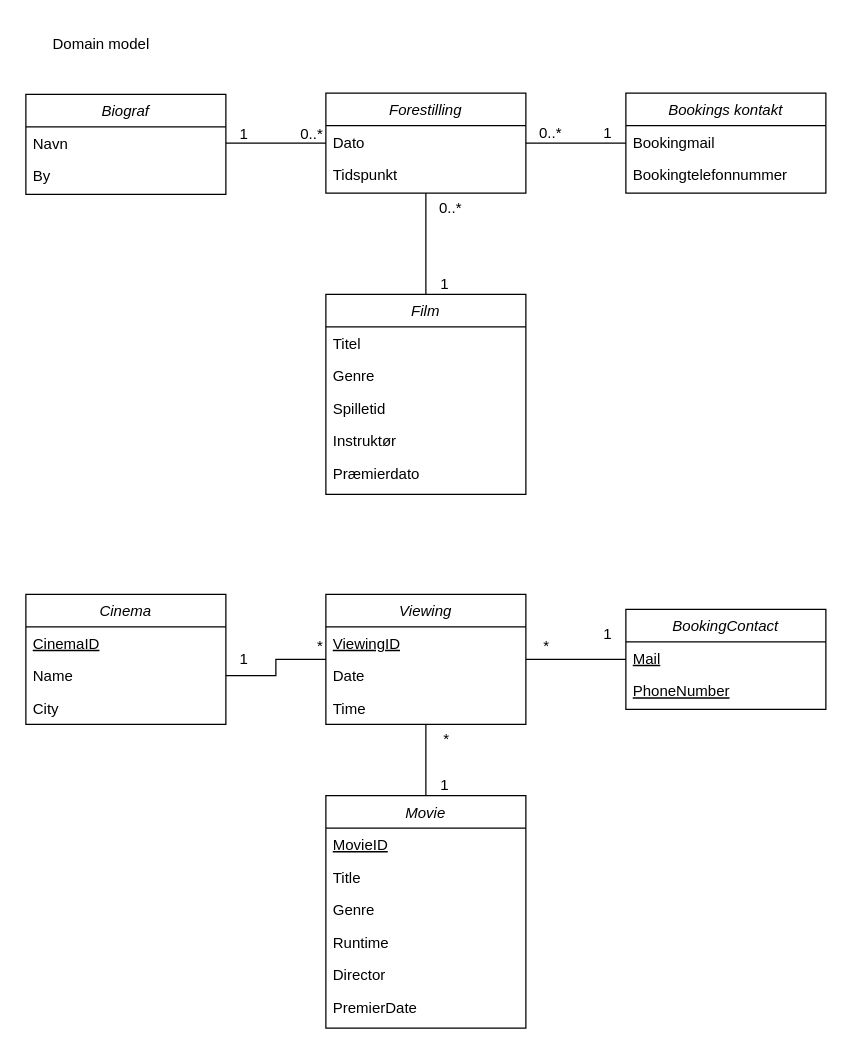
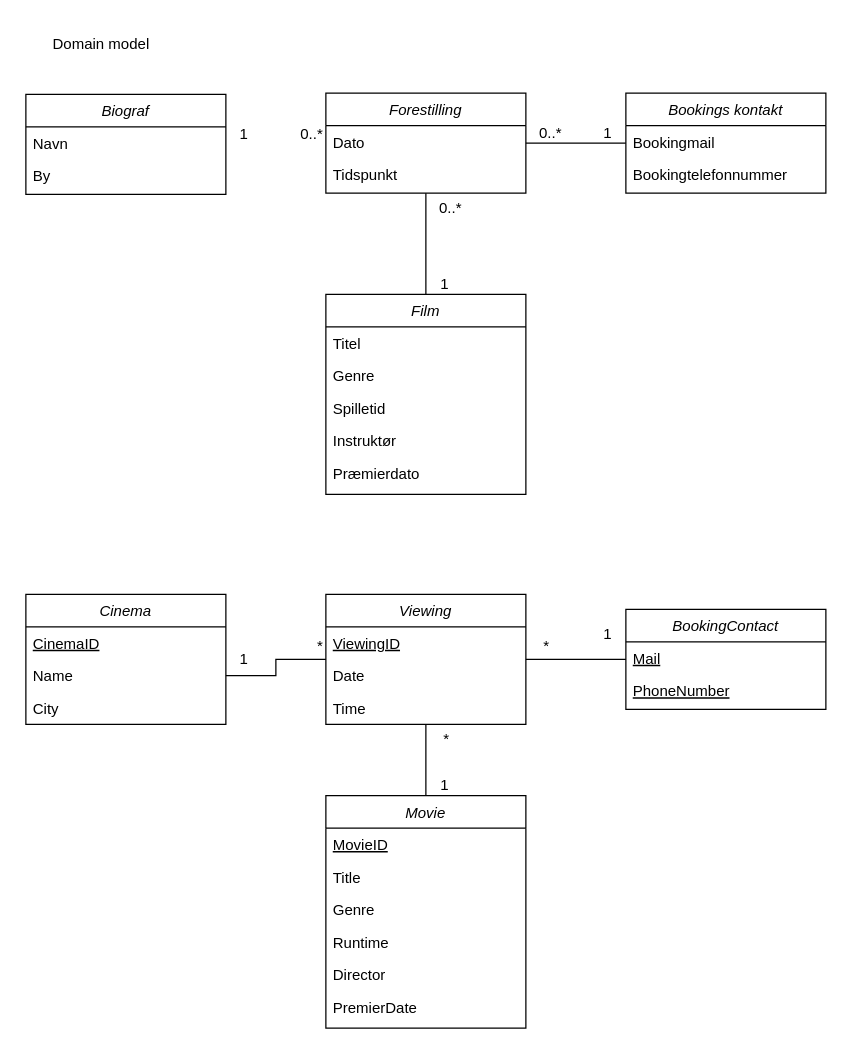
  <mxCell id="0" />
  <mxCell id="1" parent="0" />
  <mxCell id="2" value="Biograf" style="swimlane;fontStyle=2;align=center;verticalAlign=top;childLayout=stackLayout;horizontal=1;startSize=26;horizontalStack=0;resizeParent=1;resizeLast=0;collapsible=1;marginBottom=0;rounded=0;shadow=0;strokeWidth=1;" parent="1" vertex="1"><mxGeometry x="20" y="75" width="160" height="80" as="geometry"><mxRectangle x="230" y="140" width="160" height="26" as="alternateBounds" /></mxGeometry></mxCell>
  <mxCell id="3" value="Navn" style="text;align=left;verticalAlign=top;spacingLeft=4;spacingRight=4;overflow=hidden;rotatable=0;points=[[0,0.5],[1,0.5]];portConstraint=eastwest;" parent="2" vertex="1"><mxGeometry y="26" width="160" height="26" as="geometry" /></mxCell>
  <mxCell id="4" value="By" style="text;align=left;verticalAlign=top;spacingLeft=4;spacingRight=4;overflow=hidden;rotatable=0;points=[[0,0.5],[1,0.5]];portConstraint=eastwest;rounded=0;shadow=0;html=0;" parent="2" vertex="1"><mxGeometry y="52" width="160" height="26" as="geometry" /></mxCell>
  <mxCell id="5" value="Film" style="swimlane;fontStyle=2;align=center;verticalAlign=top;childLayout=stackLayout;horizontal=1;startSize=26;horizontalStack=0;resizeParent=1;resizeLast=0;collapsible=1;marginBottom=0;rounded=0;shadow=0;strokeWidth=1;" parent="1" vertex="1"><mxGeometry x="260" y="235" width="160" height="160" as="geometry"><mxRectangle x="230" y="140" width="160" height="26" as="alternateBounds" /></mxGeometry></mxCell>
  <mxCell id="6" value="Titel" style="text;align=left;verticalAlign=top;spacingLeft=4;spacingRight=4;overflow=hidden;rotatable=0;points=[[0,0.5],[1,0.5]];portConstraint=eastwest;" parent="5" vertex="1"><mxGeometry y="26" width="160" height="26" as="geometry" /></mxCell>
  <mxCell id="7" value="Genre" style="text;align=left;verticalAlign=top;spacingLeft=4;spacingRight=4;overflow=hidden;rotatable=0;points=[[0,0.5],[1,0.5]];portConstraint=eastwest;rounded=0;shadow=0;html=0;" parent="5" vertex="1"><mxGeometry y="52" width="160" height="26" as="geometry" /></mxCell>
  <mxCell id="8" value="Spilletid" style="text;align=left;verticalAlign=top;spacingLeft=4;spacingRight=4;overflow=hidden;rotatable=0;points=[[0,0.5],[1,0.5]];portConstraint=eastwest;rounded=0;shadow=0;html=0;" parent="5" vertex="1"><mxGeometry y="78" width="160" height="26" as="geometry" /></mxCell>
  <mxCell id="9" value="Instruktør" style="text;align=left;verticalAlign=top;spacingLeft=4;spacingRight=4;overflow=hidden;rotatable=0;points=[[0,0.5],[1,0.5]];portConstraint=eastwest;rounded=0;shadow=0;html=0;" parent="5" vertex="1"><mxGeometry y="104" width="160" height="26" as="geometry" /></mxCell>
  <mxCell id="10" value="Præmierdato" style="text;align=left;verticalAlign=top;spacingLeft=4;spacingRight=4;overflow=hidden;rotatable=0;points=[[0,0.5],[1,0.5]];portConstraint=eastwest;rounded=0;shadow=0;html=0;" parent="5" vertex="1"><mxGeometry y="130" width="160" height="30" as="geometry" /></mxCell>
  <mxCell id="11" value="Forestilling" style="swimlane;fontStyle=2;align=center;verticalAlign=top;childLayout=stackLayout;horizontal=1;startSize=26;horizontalStack=0;resizeParent=1;resizeLast=0;collapsible=1;marginBottom=0;rounded=0;shadow=0;strokeWidth=1;" parent="1" vertex="1"><mxGeometry x="260" y="74" width="160" height="80" as="geometry"><mxRectangle x="230" y="140" width="160" height="26" as="alternateBounds" /></mxGeometry></mxCell>
  <mxCell id="12" value="Dato" style="text;align=left;verticalAlign=top;spacingLeft=4;spacingRight=4;overflow=hidden;rotatable=0;points=[[0,0.5],[1,0.5]];portConstraint=eastwest;" parent="11" vertex="1"><mxGeometry y="26" width="160" height="26" as="geometry" /></mxCell>
  <mxCell id="13" value="Tidspunkt" style="text;align=left;verticalAlign=top;spacingLeft=4;spacingRight=4;overflow=hidden;rotatable=0;points=[[0,0.5],[1,0.5]];portConstraint=eastwest;rounded=0;shadow=0;html=0;" parent="11" vertex="1"><mxGeometry y="52" width="160" height="26" as="geometry" /></mxCell>
  <mxCell id="14" value="" style="endArrow=none;shadow=0;strokeWidth=1;rounded=0;endFill=0;edgeStyle=elbowEdgeStyle;elbow=vertical;" parent="1" source="5" target="11" edge="1"><mxGeometry x="0.5" y="41" relative="1" as="geometry"><mxPoint x="190" y="125" as="sourcePoint" /><mxPoint x="270" y="125" as="targetPoint" /><mxPoint x="-40" y="32" as="offset" /></mxGeometry></mxCell>
  <mxCell id="15" value="1" style="resizable=0;align=left;verticalAlign=bottom;labelBackgroundColor=none;fontSize=12;" parent="14" connectable="0" vertex="1"><mxGeometry x="-1" relative="1" as="geometry"><mxPoint x="10" as="offset" /></mxGeometry></mxCell>
  <mxCell id="16" value="0..*" style="resizable=0;align=right;verticalAlign=bottom;labelBackgroundColor=none;fontSize=12;" parent="14" connectable="0" vertex="1"><mxGeometry x="1" relative="1" as="geometry"><mxPoint x="30" y="20" as="offset" /></mxGeometry></mxCell>
- <mxCell id="17" style="edgeStyle=orthogonalEdgeStyle;rounded=0;orthogonalLoop=1;jettySize=auto;html=1;endArrow=none;endFill=0;" parent="1" source="3" target="11" edge="1"><mxGeometry relative="1" as="geometry" /></mxCell>
  <mxCell id="18" value="1" style="resizable=0;align=right;verticalAlign=bottom;labelBackgroundColor=none;fontSize=12;" parent="1" connectable="0" vertex="1"><mxGeometry x="40" y="115" width="160" as="geometry" /></mxCell>
  <mxCell id="19" value="0..*" style="resizable=0;align=right;verticalAlign=bottom;labelBackgroundColor=none;fontSize=12;" parent="1" connectable="0" vertex="1"><mxGeometry x="100" y="115" width="160" as="geometry" /></mxCell>
  <mxCell id="20" style="edgeStyle=orthogonalEdgeStyle;rounded=0;orthogonalLoop=1;jettySize=auto;html=1;endArrow=none;endFill=0;" parent="1" source="21" target="11" edge="1"><mxGeometry relative="1" as="geometry" /></mxCell>
  <mxCell id="21" value="Bookings kontakt" style="swimlane;fontStyle=2;align=center;verticalAlign=top;childLayout=stackLayout;horizontal=1;startSize=26;horizontalStack=0;resizeParent=1;resizeLast=0;collapsible=1;marginBottom=0;rounded=0;shadow=0;strokeWidth=1;" parent="1" vertex="1"><mxGeometry x="500" y="74" width="160" height="80" as="geometry"><mxRectangle x="230" y="140" width="160" height="26" as="alternateBounds" /></mxGeometry></mxCell>
  <mxCell id="22" value="Bookingmail" style="text;align=left;verticalAlign=top;spacingLeft=4;spacingRight=4;overflow=hidden;rotatable=0;points=[[0,0.5],[1,0.5]];portConstraint=eastwest;" parent="21" vertex="1"><mxGeometry y="26" width="160" height="26" as="geometry" /></mxCell>
  <mxCell id="23" value="Bookingtelefonnummer" style="text;align=left;verticalAlign=top;spacingLeft=4;spacingRight=4;overflow=hidden;rotatable=0;points=[[0,0.5],[1,0.5]];portConstraint=eastwest;rounded=0;shadow=0;html=0;" parent="21" vertex="1"><mxGeometry y="52" width="160" height="26" as="geometry" /></mxCell>
  <mxCell id="24" value="1" style="resizable=0;align=right;verticalAlign=bottom;labelBackgroundColor=none;fontSize=12;" parent="1" connectable="0" vertex="1"><mxGeometry x="490" y="114" as="geometry" /></mxCell>
  <mxCell id="25" value="0..*" style="resizable=0;align=right;verticalAlign=bottom;labelBackgroundColor=none;fontSize=12;" parent="1" connectable="0" vertex="1"><mxGeometry x="450" y="114" as="geometry" /></mxCell>
  <mxCell id="26" value="Cinema" style="swimlane;fontStyle=2;align=center;verticalAlign=top;childLayout=stackLayout;horizontal=1;startSize=26;horizontalStack=0;resizeParent=1;resizeLast=0;collapsible=1;marginBottom=0;rounded=0;shadow=0;strokeWidth=1;" vertex="1" parent="1"><mxGeometry x="20" y="475" width="160" height="104" as="geometry"><mxRectangle x="230" y="140" width="160" height="26" as="alternateBounds" /></mxGeometry></mxCell>
  <mxCell id="27" value="CinemaID" style="text;align=left;verticalAlign=top;spacingLeft=4;spacingRight=4;overflow=hidden;rotatable=0;points=[[0,0.5],[1,0.5]];portConstraint=eastwest;fontStyle=4" vertex="1" parent="26"><mxGeometry y="26" width="160" height="26" as="geometry" /></mxCell>
  <mxCell id="28" value="Name" style="text;align=left;verticalAlign=top;spacingLeft=4;spacingRight=4;overflow=hidden;rotatable=0;points=[[0,0.5],[1,0.5]];portConstraint=eastwest;" vertex="1" parent="26"><mxGeometry y="52" width="160" height="26" as="geometry" /></mxCell>
  <mxCell id="29" value="City" style="text;align=left;verticalAlign=top;spacingLeft=4;spacingRight=4;overflow=hidden;rotatable=0;points=[[0,0.5],[1,0.5]];portConstraint=eastwest;rounded=0;shadow=0;html=0;" vertex="1" parent="26"><mxGeometry y="78" width="160" height="26" as="geometry" /></mxCell>
  <mxCell id="30" value="Movie" style="swimlane;fontStyle=2;align=center;verticalAlign=top;childLayout=stackLayout;horizontal=1;startSize=26;horizontalStack=0;resizeParent=1;resizeLast=0;collapsible=1;marginBottom=0;rounded=0;shadow=0;strokeWidth=1;" vertex="1" parent="1"><mxGeometry x="260" y="636" width="160" height="186" as="geometry"><mxRectangle x="230" y="140" width="160" height="26" as="alternateBounds" /></mxGeometry></mxCell>
  <mxCell id="31" value="MovieID" style="text;align=left;verticalAlign=top;spacingLeft=4;spacingRight=4;overflow=hidden;rotatable=0;points=[[0,0.5],[1,0.5]];portConstraint=eastwest;rounded=0;shadow=0;html=0;fontStyle=4" vertex="1" parent="30"><mxGeometry y="26" width="160" height="26" as="geometry" /></mxCell>
  <mxCell id="32" value="Title" style="text;align=left;verticalAlign=top;spacingLeft=4;spacingRight=4;overflow=hidden;rotatable=0;points=[[0,0.5],[1,0.5]];portConstraint=eastwest;" vertex="1" parent="30"><mxGeometry y="52" width="160" height="26" as="geometry" /></mxCell>
  <mxCell id="33" value="Genre" style="text;align=left;verticalAlign=top;spacingLeft=4;spacingRight=4;overflow=hidden;rotatable=0;points=[[0,0.5],[1,0.5]];portConstraint=eastwest;rounded=0;shadow=0;html=0;" vertex="1" parent="30"><mxGeometry y="78" width="160" height="26" as="geometry" /></mxCell>
  <mxCell id="34" value="Runtime" style="text;align=left;verticalAlign=top;spacingLeft=4;spacingRight=4;overflow=hidden;rotatable=0;points=[[0,0.5],[1,0.5]];portConstraint=eastwest;rounded=0;shadow=0;html=0;" vertex="1" parent="30"><mxGeometry y="104" width="160" height="26" as="geometry" /></mxCell>
  <mxCell id="35" value="Director" style="text;align=left;verticalAlign=top;spacingLeft=4;spacingRight=4;overflow=hidden;rotatable=0;points=[[0,0.5],[1,0.5]];portConstraint=eastwest;rounded=0;shadow=0;html=0;" vertex="1" parent="30"><mxGeometry y="130" width="160" height="26" as="geometry" /></mxCell>
  <mxCell id="36" value="PremierDate" style="text;align=left;verticalAlign=top;spacingLeft=4;spacingRight=4;overflow=hidden;rotatable=0;points=[[0,0.5],[1,0.5]];portConstraint=eastwest;rounded=0;shadow=0;html=0;" vertex="1" parent="30"><mxGeometry y="156" width="160" height="30" as="geometry" /></mxCell>
  <mxCell id="37" value="Viewing" style="swimlane;fontStyle=2;align=center;verticalAlign=top;childLayout=stackLayout;horizontal=1;startSize=26;horizontalStack=0;resizeParent=1;resizeLast=0;collapsible=1;marginBottom=0;rounded=0;shadow=0;strokeWidth=1;" vertex="1" parent="1"><mxGeometry x="260" y="475" width="160" height="104" as="geometry"><mxRectangle x="230" y="140" width="160" height="26" as="alternateBounds" /></mxGeometry></mxCell>
  <mxCell id="38" value="ViewingID" style="text;align=left;verticalAlign=top;spacingLeft=4;spacingRight=4;overflow=hidden;rotatable=0;points=[[0,0.5],[1,0.5]];portConstraint=eastwest;fontStyle=4" vertex="1" parent="37"><mxGeometry y="26" width="160" height="26" as="geometry" /></mxCell>
  <mxCell id="39" value="Date" style="text;align=left;verticalAlign=top;spacingLeft=4;spacingRight=4;overflow=hidden;rotatable=0;points=[[0,0.5],[1,0.5]];portConstraint=eastwest;" vertex="1" parent="37"><mxGeometry y="52" width="160" height="26" as="geometry" /></mxCell>
  <mxCell id="40" value="Time" style="text;align=left;verticalAlign=top;spacingLeft=4;spacingRight=4;overflow=hidden;rotatable=0;points=[[0,0.5],[1,0.5]];portConstraint=eastwest;rounded=0;shadow=0;html=0;" vertex="1" parent="37"><mxGeometry y="78" width="160" height="26" as="geometry" /></mxCell>
  <mxCell id="41" value="" style="endArrow=none;shadow=0;strokeWidth=1;rounded=0;endFill=0;edgeStyle=elbowEdgeStyle;elbow=vertical;" edge="1" parent="1" source="30" target="37"><mxGeometry x="0.5" y="41" relative="1" as="geometry"><mxPoint x="190" y="526" as="sourcePoint" /><mxPoint x="270" y="526" as="targetPoint" /><mxPoint x="-40" y="32" as="offset" /></mxGeometry></mxCell>
  <mxCell id="42" value="1" style="resizable=0;align=left;verticalAlign=bottom;labelBackgroundColor=none;fontSize=12;" connectable="0" vertex="1" parent="41"><mxGeometry x="-1" relative="1" as="geometry"><mxPoint x="10" as="offset" /></mxGeometry></mxCell>
  <mxCell id="43" value="*" style="resizable=0;align=right;verticalAlign=bottom;labelBackgroundColor=none;fontSize=12;" connectable="0" vertex="1" parent="41"><mxGeometry x="1" relative="1" as="geometry"><mxPoint x="20" y="20" as="offset" /></mxGeometry></mxCell>
  <mxCell id="44" style="edgeStyle=orthogonalEdgeStyle;rounded=0;orthogonalLoop=1;jettySize=auto;html=1;endArrow=none;endFill=0;" edge="1" parent="1" source="28" target="37"><mxGeometry relative="1" as="geometry" /></mxCell>
  <mxCell id="45" value="1" style="resizable=0;align=right;verticalAlign=bottom;labelBackgroundColor=none;fontSize=12;" connectable="0" vertex="1" parent="1"><mxGeometry x="40" y="535" width="160" as="geometry" /></mxCell>
  <mxCell id="46" value="*" style="resizable=0;align=right;verticalAlign=bottom;labelBackgroundColor=none;fontSize=12;" connectable="0" vertex="1" parent="1"><mxGeometry x="100" y="525" width="160" as="geometry" /></mxCell>
  <mxCell id="47" style="edgeStyle=orthogonalEdgeStyle;rounded=0;orthogonalLoop=1;jettySize=auto;html=1;endArrow=none;endFill=0;" edge="1" parent="1" source="48" target="37"><mxGeometry relative="1" as="geometry" /></mxCell>
  <mxCell id="48" value="BookingContact" style="swimlane;fontStyle=2;align=center;verticalAlign=top;childLayout=stackLayout;horizontal=1;startSize=26;horizontalStack=0;resizeParent=1;resizeLast=0;collapsible=1;marginBottom=0;rounded=0;shadow=0;strokeWidth=1;" vertex="1" parent="1"><mxGeometry x="500" y="487" width="160" height="80" as="geometry"><mxRectangle x="230" y="140" width="160" height="26" as="alternateBounds" /></mxGeometry></mxCell>
  <mxCell id="49" value="Mail" style="text;align=left;verticalAlign=top;spacingLeft=4;spacingRight=4;overflow=hidden;rotatable=0;points=[[0,0.5],[1,0.5]];portConstraint=eastwest;fontStyle=4" vertex="1" parent="48"><mxGeometry y="26" width="160" height="26" as="geometry" /></mxCell>
  <mxCell id="50" value="PhoneNumber" style="text;align=left;verticalAlign=top;spacingLeft=4;spacingRight=4;overflow=hidden;rotatable=0;points=[[0,0.5],[1,0.5]];portConstraint=eastwest;rounded=0;shadow=0;html=0;fontStyle=4" vertex="1" parent="48"><mxGeometry y="52" width="160" height="26" as="geometry" /></mxCell>
  <mxCell id="51" value="1" style="resizable=0;align=right;verticalAlign=bottom;labelBackgroundColor=none;fontSize=12;" connectable="0" vertex="1" parent="1"><mxGeometry x="490" y="515" as="geometry" /></mxCell>
  <mxCell id="52" value="*" style="resizable=0;align=right;verticalAlign=bottom;labelBackgroundColor=none;fontSize=12;" connectable="0" vertex="1" parent="1"><mxGeometry x="440" y="525" as="geometry" /></mxCell>
  <mxCell id="53" value="Domain model" style="text;html=1;align=center;verticalAlign=middle;resizable=0;points=[];autosize=1;strokeColor=none;fillColor=none;" vertex="1" parent="1"><mxGeometry x="30" y="20" width="100" height="30" as="geometry" /></mxCell>
